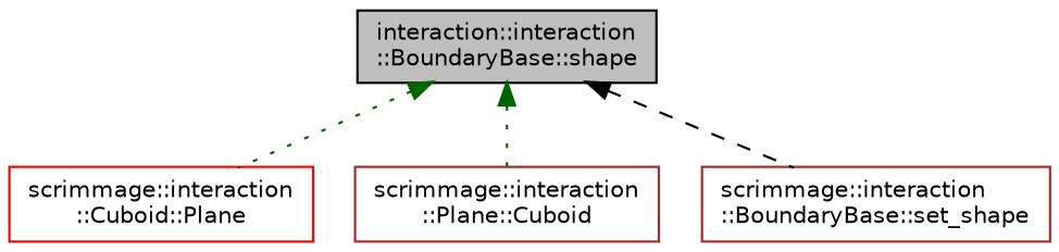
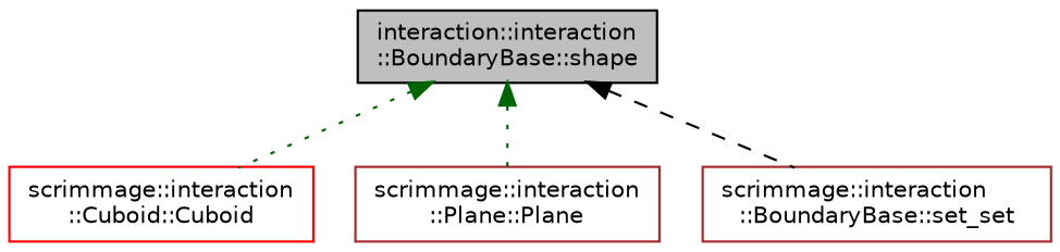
  digraph {
    rankdir=TB
    node [color=brown fillcolor=white fontname=Helvetica fontsize=10 shape=record style=filled]
    edge [color=darkgreen dir=back fontname=Helvetica fontsize=10 labelfontname=Helvetica labelfontsize=10 style=dotted]
    n1 [color=black fillcolor=grey75 fontcolor=black height=0.2 label="interaction::interaction\l::BoundaryBase::shape" width=0.4]
-   n2 [color=red height=0.2 label="scrimmage::interaction\l::Cuboid::Plane" width=0.4]
-   n3 [height=0.2 label="scrimmage::interaction\l::Plane::Cuboid" width=0.4]
-   n4 [height=0.2 label="scrimmage::interaction\l::BoundaryBase::set_shape" width=0.4]
+   n2 [color=red height=0.2 label="scrimmage::interaction\l::Cuboid::Cuboid" width=0.4]
+   n3 [height=0.2 label="scrimmage::interaction\l::Plane::Plane" width=0.4]
+   n4 [height=0.2 label="scrimmage::interaction\l::BoundaryBase::set_set" width=0.4]
    n1 -> n2
    n1 -> n3
    n1 -> n4 [color=black style=dashed]
  }
